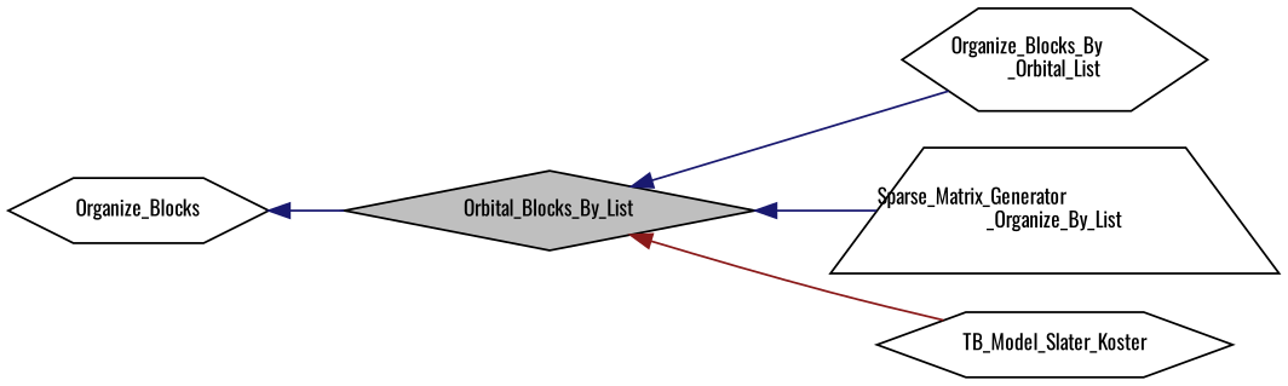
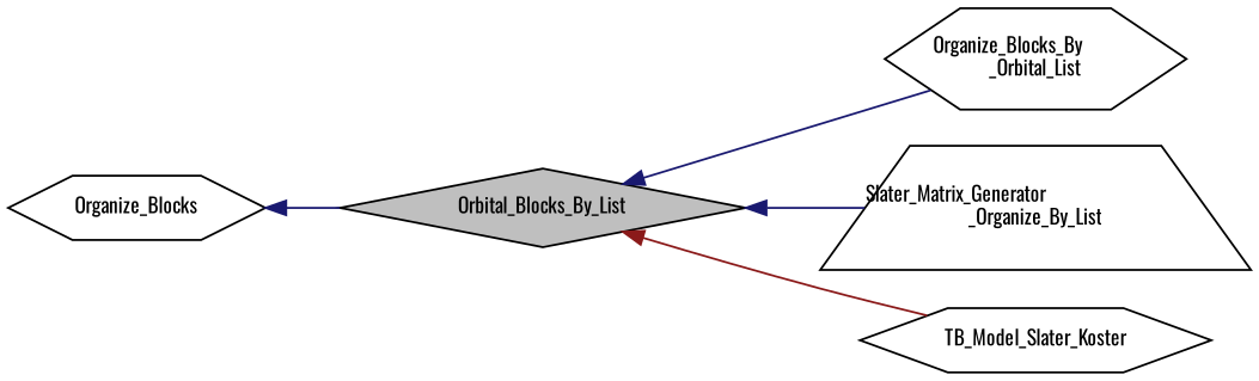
  digraph {
    fontname=Oswald
    rankdir=LR
    node [color=black fillcolor=white fontname=Oswald fontsize=10 shape=hexagon style=filled]
    edge [color=midnightblue dir=back fontname=Oswald fontsize=10 labelfontname=Helvetica labelfontsize=10 style=solid]
    n1 [fillcolor=grey75 fontcolor=black height=0.2 label=Orbital_Blocks_By_List shape=diamond width=0.4]
    n2 [height=0.2 label="Organize_Blocks_By\l_Orbital_List" width=0.4]
-   n3 [height=0.2 label="Sparse_Matrix_Generator\l_Organize_By_List" shape=trapezium width=0.4]
+   n3 [height=0.2 label="Slater_Matrix_Generator\l_Organize_By_List" shape=trapezium width=0.4]
    n4 [height=0.2 label=TB_Model_Slater_Koster width=0.4]
    n5 [height=0.2 label=Organize_Blocks width=0.4]
    n1 -> n2
    n1 -> n3
    n1 -> n4 [color=firebrick4]
    n5 -> n1
  }
